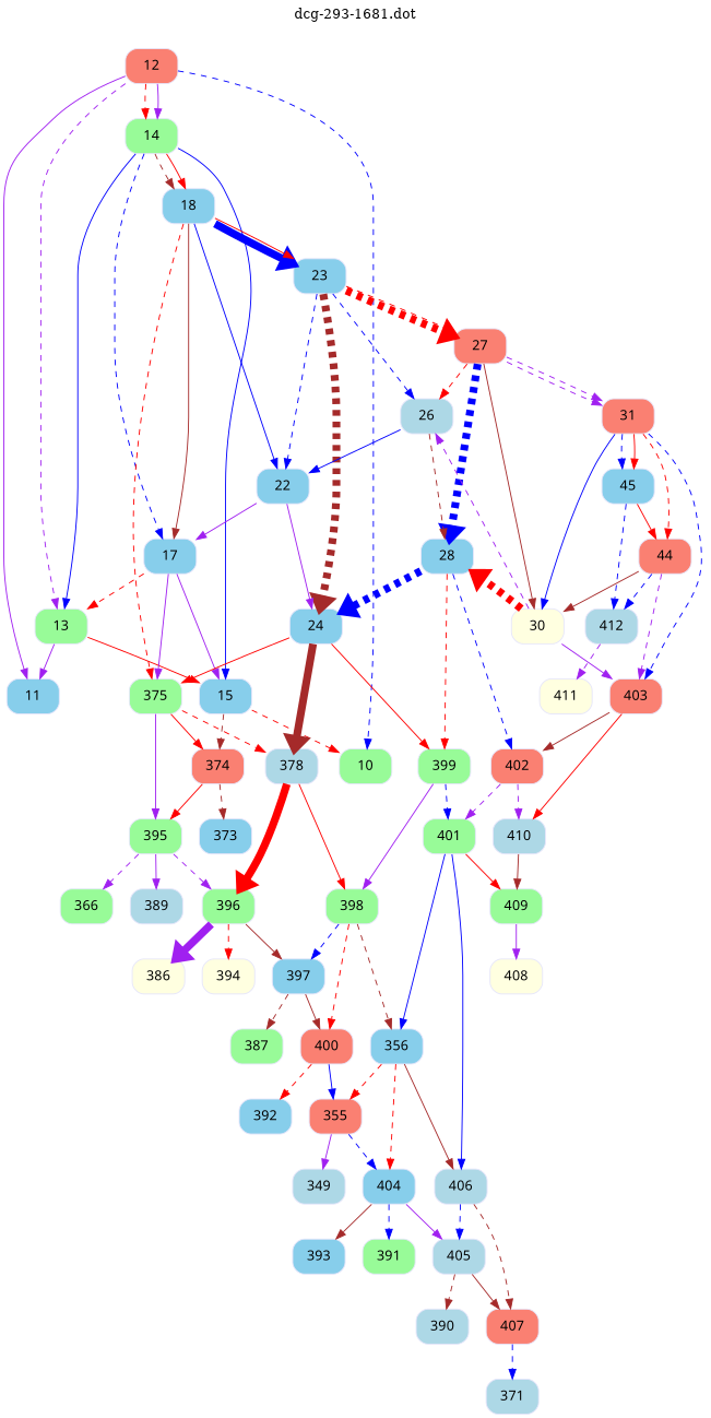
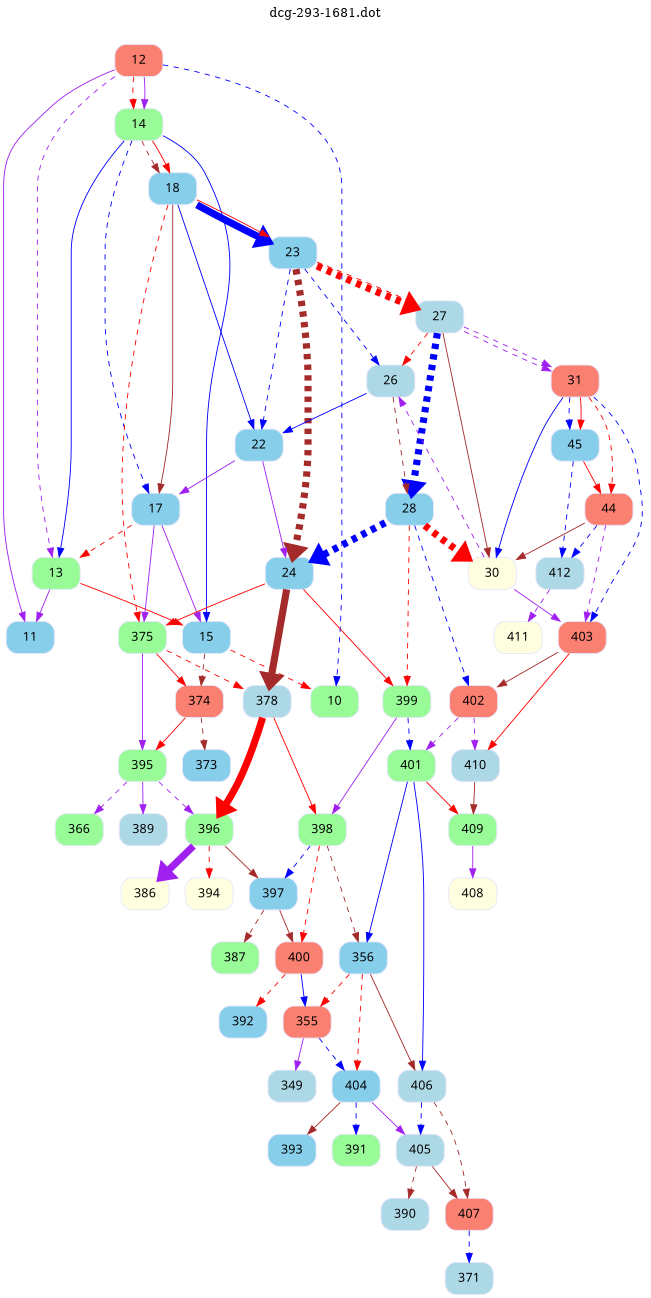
  digraph {
    label="dcg-293-1681.dot"
    labelloc=t
    node [color=lavender fillcolor=skyblue fontname="sans-serif" shape=box style="rounded,filled"]
    edge [color=red penwidth=1 style=dashed]
    n1 [fillcolor=salmon label=12]
    n2 [label=11]
    n3 [fillcolor=palegreen label=10]
    n4 [fillcolor=palegreen label=14]
    n5 [fillcolor=palegreen label=13]
    n6 [label=15]
    n7 [label=18]
    n8 [label=17]
    n9 [fillcolor=salmon label=374]
    n10 [fillcolor=palegreen label=375]
    n11 [label=23]
    n12 [label=22]
    n13 [fillcolor=palegreen label=395]
    n14 [label=373]
    n15 [fillcolor=lightblue label=378]
    n16 [label=24]
-   n17 [fillcolor=salmon label=27]
+   n17 [fillcolor=lightblue label=27]
    n18 [fillcolor=lightblue label=26]
    n19 [fillcolor=palegreen label=398]
    n20 [fillcolor=palegreen label=396]
    n21 [fillcolor=lightblue label=389]
    n22 [fillcolor=palegreen label=366]
    n23 [fillcolor=palegreen label=399]
    n24 [label=28]
    n25 [fillcolor=salmon label=31]
    n26 [fillcolor=lightyellow label=30]
    n27 [fillcolor=palegreen label=401]
    n28 [fillcolor=salmon label=402]
    n29 [fillcolor=salmon label=403]
    n30 [label=45]
    n31 [fillcolor=salmon label=44]
    n32 [fillcolor=lightblue label=410]
    n33 [fillcolor=lightblue label=412]
    n34 [fillcolor=palegreen label=409]
    n35 [fillcolor=lightyellow label=411]
    n36 [label=356]
    n37 [fillcolor=lightblue label=406]
    n38 [fillcolor=lightyellow label=408]
    n39 [fillcolor=salmon label=355]
    n40 [label=404]
    n41 [fillcolor=lightblue label=405]
    n42 [fillcolor=salmon label=407]
    n43 [fillcolor=lightblue label=349]
    n44 [label=393]
    n45 [fillcolor=palegreen label=391]
    n46 [fillcolor=lightblue label=390]
    n47 [fillcolor=lightblue label=371]
    n48 [label=397]
    n49 [fillcolor=salmon label=400]
    n50 [fillcolor=palegreen label=387]
    n51 [label=392]
    n52 [fillcolor=lightyellow label=394]
    n53 [fillcolor=lightyellow label=386]
    n1 -> n2 [color=purple style=solid]
    n1 -> n3 [color=blue]
    n1 -> n4
    n1 -> n4 [color=purple style=solid penwidth=""]
    n1 -> n5 [color=purple penwidth=""]
    n4 -> n5 [color=blue style=solid]
    n4 -> n6 [color=blue style=solid]
    n4 -> n7 [color=brown]
    n4 -> n7 [style=solid penwidth=""]
    n4 -> n8 [color=blue penwidth=""]
    n5 -> n2 [color=purple style=solid]
    n5 -> n6 [style=solid penwidth=""]
    n6 -> n3
    n6 -> n9 [color=brown penwidth=""]
    n7 -> n8 [color=brown style=solid]
    n7 -> n10
    n7 -> n11 [color=blue penwidth=8 style=solid]
    n7 -> n11 [style=solid penwidth=""]
    n7 -> n12 [color=blue style=solid penwidth=""]
    n8 -> n5
    n8 -> n6 [color=purple style=solid]
    n8 -> n10 [color=purple style=solid penwidth=""]
    n9 -> n13 [style=solid penwidth=""]
    n9 -> n14 [color=brown]
    n10 -> n9 [style=solid]
    n10 -> n13 [color=purple style=solid]
    n10 -> n15 [penwidth=""]
    n11 -> n12 [color=blue]
    n11 -> n16 [color=brown penwidth=8]
    n11 -> n17 [penwidth=8]
    n11 -> n17 [penwidth=""]
    n11 -> n18 [color=blue penwidth=""]
    n12 -> n8 [color=purple style=solid]
    n12 -> n16 [color=purple style=solid penwidth=""]
    n13 -> n20 [color=purple penwidth=""]
    n13 -> n21 [color=purple style=solid]
    n13 -> n22 [color=purple]
    n15 -> n19 [style=solid penwidth=""]
    n15 -> n20 [penwidth=8 style=solid]
    n16 -> n10 [style=solid]
    n16 -> n15 [color=brown penwidth=8 style=solid]
    n16 -> n23 [style=solid penwidth=""]
    n17 -> n18
    n17 -> n24 [color=blue penwidth=8]
    n17 -> n25 [color=purple]
    n17 -> n25 [color=purple penwidth=""]
    n17 -> n26 [color=brown style=solid penwidth=""]
    n18 -> n12 [color=blue style=solid]
    n18 -> n24 [color=brown penwidth=""]
    n19 -> n36 [color=brown penwidth=""]
    n19 -> n48 [color=blue]
    n19 -> n49
    n20 -> n48 [color=brown style=solid penwidth=""]
    n20 -> n52
    n20 -> n53 [color=purple penwidth=8 style=solid]
    n23 -> n19 [color=purple style=solid]
    n23 -> n27 [color=blue penwidth=""]
    n24 -> n16 [color=blue penwidth=8]
    n24 -> n23
    n24 -> n28 [color=blue penwidth=""]
    n25 -> n26 [color=blue style=solid]
    n25 -> n29 [color=blue]
    n25 -> n30 [color=blue]
    n25 -> n30 [style=solid penwidth=""]
    n25 -> n31 [penwidth=""]
    n26 -> n18 [color=purple]
-   n26 -> n24 [penwidth=8]
+   n24 -> n26 [penwidth=8]
    n26 -> n29 [color=purple style=solid penwidth=""]
    n27 -> n34 [style=solid penwidth=""]
    n27 -> n36 [color=blue style=solid]
    n27 -> n37 [color=blue style=solid]
    n28 -> n27 [color=purple]
    n28 -> n32 [color=purple penwidth=""]
    n29 -> n28 [color=brown style=solid]
    n29 -> n32 [style=solid]
    n30 -> n31 [style=solid]
    n30 -> n33 [color=blue]
    n31 -> n26 [color=brown style=solid]
    n31 -> n29 [color=purple]
    n31 -> n33 [color=blue penwidth=""]
    n32 -> n34 [color=brown style=solid]
    n33 -> n35 [color=purple]
    n34 -> n38 [color=purple style=solid]
    n36 -> n37 [color=brown style=solid penwidth=""]
    n36 -> n39
    n36 -> n40
    n37 -> n41 [color=blue]
    n37 -> n42 [color=brown]
    n39 -> n40 [color=blue penwidth=""]
    n39 -> n43 [color=purple style=solid]
    n40 -> n41 [color=purple style=solid penwidth=""]
    n40 -> n44 [color=brown style=solid]
    n40 -> n45 [color=blue]
    n41 -> n42 [color=brown style=solid penwidth=""]
    n41 -> n46 [color=brown]
    n42 -> n47 [color=blue]
    n48 -> n49 [color=brown style=solid penwidth=""]
    n48 -> n50 [color=brown]
    n49 -> n39 [color=blue style=solid penwidth=""]
    n49 -> n51
  }
